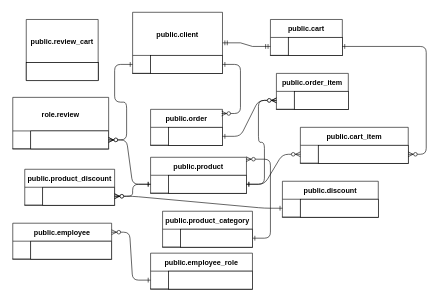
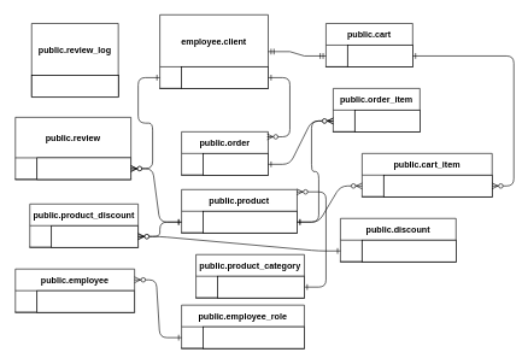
  <mxCell id="0" />
  <mxCell id="1" parent="0" />
  <mxCell id="2" value="public.cart" style="shape=table;startSize=30;container=1;collapsible=1;childLayout=tableLayout;fixedRows=1;rowLines=0;fontStyle=1;align=center;resizeLast=1;" parent="1" vertex="1"><mxGeometry x="450" y="32" width="120" height="60" as="geometry" /></mxCell>
  <mxCell id="3" value="0" style="shape=partialRectangle;collapsible=0;dropTarget=0;pointerEvents=0;fillColor=none;points=[[0,0.5],[1,0.5]];portConstraint=eastwest;top=0;left=0;right=0;bottom=1;" parent="2" vertex="1"><mxGeometry y="30" width="120" height="30" as="geometry" /></mxCell>
  <mxCell id="4" value="" style="shape=partialRectangle;overflow=hidden;connectable=0;fillColor=none;top=0;left=0;bottom=0;right=0;fontStyle=1;" parent="3" vertex="1"><mxGeometry width="30" height="30" as="geometry"><mxRectangle width="30" height="30" as="alternateBounds" /></mxGeometry></mxCell>
  <mxCell id="5" value="" style="" parent="3" vertex="1"><mxGeometry x="30" width="90" height="30" as="geometry"><mxRectangle width="90" height="30" as="alternateBounds" /></mxGeometry></mxCell>
  <mxCell id="6" value="public.cart_item" style="shape=table;startSize=30;container=1;collapsible=1;childLayout=tableLayout;fixedRows=1;rowLines=0;fontStyle=1;align=center;resizeLast=1;" parent="1" vertex="1"><mxGeometry x="499.99" y="212" width="180.01" height="60" as="geometry" /></mxCell>
  <mxCell id="7" value="0" style="shape=partialRectangle;collapsible=0;dropTarget=0;pointerEvents=0;fillColor=none;points=[[0,0.5],[1,0.5]];portConstraint=eastwest;top=0;left=0;right=0;bottom=1;" parent="6" vertex="1"><mxGeometry y="30" width="180.01" height="30" as="geometry" /></mxCell>
  <mxCell id="8" value="" style="shape=partialRectangle;overflow=hidden;connectable=0;fillColor=none;top=0;left=0;bottom=0;right=0;fontStyle=1;" parent="7" vertex="1"><mxGeometry width="30" height="30" as="geometry"><mxRectangle width="30" height="30" as="alternateBounds" /></mxGeometry></mxCell>
  <mxCell id="9" value="" style="" parent="7" vertex="1"><mxGeometry x="30" width="150.01" height="30" as="geometry"><mxRectangle width="150.01" height="30" as="alternateBounds" /></mxGeometry></mxCell>
- <mxCell id="10" value="public.client" style="shape=table;startSize=72;container=1;collapsible=1;childLayout=tableLayout;fixedRows=1;rowLines=0;fontStyle=1;align=center;resizeLast=1;" parent="1" vertex="1"><mxGeometry x="220" y="20" width="150" height="102" as="geometry" /></mxCell>
+ <mxCell id="10" value="employee.client" style="shape=table;startSize=72;container=1;collapsible=1;childLayout=tableLayout;fixedRows=1;rowLines=0;fontStyle=1;align=center;resizeLast=1;" parent="1" vertex="1"><mxGeometry x="220" y="20" width="150" height="102" as="geometry" /></mxCell>
  <mxCell id="11" value="0" style="shape=partialRectangle;collapsible=0;dropTarget=0;pointerEvents=0;fillColor=none;points=[[0,0.5],[1,0.5]];portConstraint=eastwest;top=0;left=0;right=0;bottom=1;" parent="10" vertex="1"><mxGeometry y="72" width="150" height="30" as="geometry" /></mxCell>
  <mxCell id="12" value="" style="shape=partialRectangle;overflow=hidden;connectable=0;fillColor=none;top=0;left=0;bottom=0;right=0;fontStyle=1;" parent="11" vertex="1"><mxGeometry width="30" height="30" as="geometry"><mxRectangle width="30" height="30" as="alternateBounds" /></mxGeometry></mxCell>
  <mxCell id="13" value="" style="" parent="11" vertex="1"><mxGeometry x="30" width="120" height="30" as="geometry"><mxRectangle width="120" height="30" as="alternateBounds" /></mxGeometry></mxCell>
  <mxCell id="14" value="public.discount" style="shape=table;startSize=30;container=1;collapsible=1;childLayout=tableLayout;fixedRows=1;rowLines=0;fontStyle=1;align=center;resizeLast=1;" parent="1" vertex="1"><mxGeometry x="470" y="302" width="160" height="60" as="geometry" /></mxCell>
  <mxCell id="15" value="0" style="shape=partialRectangle;collapsible=0;dropTarget=0;pointerEvents=0;fillColor=none;points=[[0,0.5],[1,0.5]];portConstraint=eastwest;top=0;left=0;right=0;bottom=1;" parent="14" vertex="1"><mxGeometry y="30" width="160" height="30" as="geometry" /></mxCell>
  <mxCell id="16" value="" style="shape=partialRectangle;overflow=hidden;connectable=0;fillColor=none;top=0;left=0;bottom=0;right=0;fontStyle=1;" parent="15" vertex="1"><mxGeometry width="30" height="30" as="geometry"><mxRectangle width="30" height="30" as="alternateBounds" /></mxGeometry></mxCell>
  <mxCell id="17" value="" style="" parent="15" vertex="1"><mxGeometry x="30" width="130" height="30" as="geometry"><mxRectangle width="130" height="30" as="alternateBounds" /></mxGeometry></mxCell>
  <mxCell id="18" value="public.employee" style="shape=table;startSize=30;container=1;collapsible=1;childLayout=tableLayout;fixedRows=1;rowLines=0;fontStyle=1;align=center;resizeLast=1;" parent="1" vertex="1"><mxGeometry x="20" y="372" width="165" height="60" as="geometry" /></mxCell>
  <mxCell id="19" value="0" style="shape=partialRectangle;collapsible=0;dropTarget=0;pointerEvents=0;fillColor=none;points=[[0,0.5],[1,0.5]];portConstraint=eastwest;top=0;left=0;right=0;bottom=1;" parent="18" vertex="1"><mxGeometry y="30" width="165" height="30" as="geometry" /></mxCell>
  <mxCell id="20" value="" style="shape=partialRectangle;overflow=hidden;connectable=0;fillColor=none;top=0;left=0;bottom=0;right=0;fontStyle=1;" parent="19" vertex="1"><mxGeometry width="30" height="30" as="geometry"><mxRectangle width="30" height="30" as="alternateBounds" /></mxGeometry></mxCell>
  <mxCell id="21" value="" style="" parent="19" vertex="1"><mxGeometry x="30" width="135" height="30" as="geometry"><mxRectangle width="135" height="30" as="alternateBounds" /></mxGeometry></mxCell>
  <mxCell id="22" value="public.employee_role" style="shape=table;startSize=30;container=1;collapsible=1;childLayout=tableLayout;fixedRows=1;rowLines=0;fontStyle=1;align=center;resizeLast=1;" parent="1" vertex="1"><mxGeometry x="250" y="422" width="170" height="60" as="geometry" /></mxCell>
  <mxCell id="23" value="0" style="shape=partialRectangle;collapsible=0;dropTarget=0;pointerEvents=0;fillColor=none;points=[[0,0.5],[1,0.5]];portConstraint=eastwest;top=0;left=0;right=0;bottom=1;" parent="22" vertex="1"><mxGeometry y="30" width="170" height="30" as="geometry" /></mxCell>
  <mxCell id="24" value="" style="shape=partialRectangle;overflow=hidden;connectable=0;fillColor=none;top=0;left=0;bottom=0;right=0;fontStyle=1;" parent="23" vertex="1"><mxGeometry width="30" height="30" as="geometry"><mxRectangle width="30" height="30" as="alternateBounds" /></mxGeometry></mxCell>
  <mxCell id="25" value="" style="" parent="23" vertex="1"><mxGeometry x="30" width="140" height="30" as="geometry"><mxRectangle width="140" height="30" as="alternateBounds" /></mxGeometry></mxCell>
  <mxCell id="26" value="public.order" style="shape=table;startSize=30;container=1;collapsible=1;childLayout=tableLayout;fixedRows=1;rowLines=0;fontStyle=1;align=center;resizeLast=1;" parent="1" vertex="1"><mxGeometry x="250" y="182" width="120" height="60" as="geometry" /></mxCell>
  <mxCell id="27" value="0" style="shape=partialRectangle;collapsible=0;dropTarget=0;pointerEvents=0;fillColor=none;points=[[0,0.5],[1,0.5]];portConstraint=eastwest;top=0;left=0;right=0;bottom=1;" parent="26" vertex="1"><mxGeometry y="30" width="120" height="30" as="geometry" /></mxCell>
  <mxCell id="28" value="" style="shape=partialRectangle;overflow=hidden;connectable=0;fillColor=none;top=0;left=0;bottom=0;right=0;fontStyle=1;" parent="27" vertex="1"><mxGeometry width="30" height="30" as="geometry"><mxRectangle width="30" height="30" as="alternateBounds" /></mxGeometry></mxCell>
  <mxCell id="29" value="" style="" parent="27" vertex="1"><mxGeometry x="30" width="90" height="30" as="geometry"><mxRectangle width="90" height="30" as="alternateBounds" /></mxGeometry></mxCell>
  <mxCell id="30" value="public.order_item" style="shape=table;startSize=30;container=1;collapsible=1;childLayout=tableLayout;fixedRows=1;rowLines=0;fontStyle=1;align=center;resizeLast=1;" parent="1" vertex="1"><mxGeometry x="460" y="122" width="120" height="60.02" as="geometry" /></mxCell>
  <mxCell id="31" value="120" style="shape=partialRectangle;collapsible=0;dropTarget=0;pointerEvents=0;fillColor=none;points=[[0,0.5],[1,0.5]];portConstraint=eastwest;top=0;left=0;right=0;bottom=1;" parent="30" vertex="1"><mxGeometry y="30" width="120" height="30" as="geometry" /></mxCell>
  <mxCell id="32" value="" style="shape=partialRectangle;overflow=hidden;connectable=0;fillColor=none;top=0;left=0;bottom=0;right=0;fontStyle=1;" parent="31" vertex="1"><mxGeometry width="30" height="30" as="geometry"><mxRectangle width="30" height="30" as="alternateBounds" /></mxGeometry></mxCell>
  <mxCell id="33" value="" style="" parent="31" vertex="1"><mxGeometry x="30" width="90" height="30" as="geometry"><mxRectangle width="90" height="30" as="alternateBounds" /></mxGeometry></mxCell>
  <mxCell id="34" value="public.product" style="shape=table;startSize=30;container=1;collapsible=1;childLayout=tableLayout;fixedRows=1;rowLines=0;fontStyle=1;align=center;resizeLast=1;" parent="1" vertex="1"><mxGeometry x="250" y="262" width="160" height="60" as="geometry" /></mxCell>
  <mxCell id="35" value="0" style="shape=partialRectangle;collapsible=0;dropTarget=0;pointerEvents=0;fillColor=none;points=[[0,0.5],[1,0.5]];portConstraint=eastwest;top=0;left=0;right=0;bottom=1;" parent="34" vertex="1"><mxGeometry y="30" width="160" height="30" as="geometry" /></mxCell>
  <mxCell id="36" value="" style="shape=partialRectangle;overflow=hidden;connectable=0;fillColor=none;top=0;left=0;bottom=0;right=0;fontStyle=1;" parent="35" vertex="1"><mxGeometry width="30" height="30" as="geometry"><mxRectangle width="30" height="30" as="alternateBounds" /></mxGeometry></mxCell>
  <mxCell id="37" value="" style="" parent="35" vertex="1"><mxGeometry x="30" width="130" height="30" as="geometry"><mxRectangle width="130" height="30" as="alternateBounds" /></mxGeometry></mxCell>
  <mxCell id="38" value="public.product_discount" style="shape=table;startSize=30;container=1;collapsible=1;childLayout=tableLayout;fixedRows=1;rowLines=0;fontStyle=1;align=center;resizeLast=1;" parent="1" vertex="1"><mxGeometry x="40" y="282" width="150" height="60" as="geometry" /></mxCell>
  <mxCell id="39" value="0" style="shape=partialRectangle;collapsible=0;dropTarget=0;pointerEvents=0;fillColor=none;points=[[0,0.5],[1,0.5]];portConstraint=eastwest;top=0;left=0;right=0;bottom=1;" parent="38" vertex="1"><mxGeometry y="30" width="150" height="30" as="geometry" /></mxCell>
  <mxCell id="40" value="" style="shape=partialRectangle;overflow=hidden;connectable=0;fillColor=none;top=0;left=0;bottom=0;right=0;fontStyle=1;" parent="39" vertex="1"><mxGeometry width="30" height="30" as="geometry"><mxRectangle width="30" height="30" as="alternateBounds" /></mxGeometry></mxCell>
  <mxCell id="41" value="" style="" parent="39" vertex="1"><mxGeometry x="30" width="120" height="30" as="geometry"><mxRectangle width="120" height="30" as="alternateBounds" /></mxGeometry></mxCell>
- <mxCell id="42" value="role.review" style="shape=table;startSize=56;container=1;collapsible=1;childLayout=tableLayout;fixedRows=1;rowLines=0;fontStyle=1;align=center;resizeLast=1;" parent="1" vertex="1"><mxGeometry x="20" y="162" width="160" height="86" as="geometry" /></mxCell>
+ <mxCell id="42" value="public.review" style="shape=table;startSize=56;container=1;collapsible=1;childLayout=tableLayout;fixedRows=1;rowLines=0;fontStyle=1;align=center;resizeLast=1;" parent="1" vertex="1"><mxGeometry x="20" y="162" width="160" height="86" as="geometry" /></mxCell>
  <mxCell id="43" value="0" style="shape=partialRectangle;collapsible=0;dropTarget=0;pointerEvents=0;fillColor=none;points=[[0,0.5],[1,0.5]];portConstraint=eastwest;top=0;left=0;right=0;bottom=1;" parent="42" vertex="1"><mxGeometry y="56" width="160" height="30" as="geometry" /></mxCell>
  <mxCell id="44" value="" style="shape=partialRectangle;overflow=hidden;connectable=0;fillColor=none;top=0;left=0;bottom=0;right=0;fontStyle=1;" parent="43" vertex="1"><mxGeometry width="30" height="30" as="geometry"><mxRectangle width="30" height="30" as="alternateBounds" /></mxGeometry></mxCell>
  <mxCell id="45" value="" style="" parent="43" vertex="1"><mxGeometry x="30" width="130" height="30" as="geometry"><mxRectangle width="130" height="30" as="alternateBounds" /></mxGeometry></mxCell>
  <mxCell id="46" value="" style="edgeStyle=entityRelationEdgeStyle;endArrow=ERzeroToMany;startArrow=ERone;endFill=1;startFill=0;" parent="1" source="3" target="9" edge="1"><mxGeometry width="100" height="100" relative="1" as="geometry"><mxPoint x="-534.2" y="203.903" as="sourcePoint" /><mxPoint x="530" y="292" as="targetPoint" /><Array as="points"><mxPoint x="640" y="132" /><mxPoint x="620" y="152" /><mxPoint x="680" y="242" /><mxPoint x="630" y="242" /><mxPoint x="640" y="232" /></Array></mxGeometry></mxCell>
  <mxCell id="47" value="" style="edgeStyle=entityRelationEdgeStyle;endArrow=ERzeroToMany;startArrow=ERone;endFill=1;startFill=0;exitX=1;exitY=0.5;exitDx=0;exitDy=0;entryX=0;entryY=0.5;entryDx=0;entryDy=0;" parent="1" source="37" target="7" edge="1"><mxGeometry width="100" height="100" relative="1" as="geometry"><mxPoint x="420.36" y="412.44" as="sourcePoint" /><mxPoint x="500" y="342" as="targetPoint" /></mxGeometry></mxCell>
  <mxCell id="48" value="" style="edgeStyle=entityRelationEdgeStyle;endArrow=ERzeroToMany;startArrow=ERone;endFill=1;startFill=0;entryX=1;entryY=0.25;entryDx=0;entryDy=0;" parent="1" source="23" target="18" edge="1"><mxGeometry width="100" height="100" relative="1" as="geometry"><mxPoint x="-84.2" y="-172.972" as="sourcePoint" /><mxPoint x="-84.2" y="130.25" as="targetPoint" /></mxGeometry></mxCell>
  <mxCell id="49" value="" style="edgeStyle=entityRelationEdgeStyle;endArrow=ERzeroToMany;startArrow=ERone;endFill=1;startFill=0;entryX=0.987;entryY=0.115;entryDx=0;entryDy=0;entryPerimeter=0;" parent="1" source="11" target="26" edge="1"><mxGeometry width="100" height="100" relative="1" as="geometry"><mxPoint x="-309.2" y="-240.612" as="sourcePoint" /><mxPoint x="-309.2" y="210.288" as="targetPoint" /></mxGeometry></mxCell>
  <mxCell id="50" value="" style="edgeStyle=entityRelationEdgeStyle;endArrow=ERzeroToMany;startArrow=ERone;endFill=1;startFill=0;entryX=0;entryY=0.5;entryDx=0;entryDy=0;" parent="1" source="27" target="31" edge="1"><mxGeometry width="100" height="100" relative="1" as="geometry"><mxPoint x="-309.2" y="185.488" as="sourcePoint" /><mxPoint x="460" y="207" as="targetPoint" /></mxGeometry></mxCell>
  <mxCell id="51" value="" style="edgeStyle=entityRelationEdgeStyle;endArrow=ERzeroToMany;startArrow=ERone;endFill=1;startFill=0;entryX=0;entryY=0.5;entryDx=0;entryDy=0;" parent="1" source="35" target="31" edge="1"><mxGeometry width="100" height="100" relative="1" as="geometry"><mxPoint x="140.8" y="129.875" as="sourcePoint" /><mxPoint x="460" y="207" as="targetPoint" /></mxGeometry></mxCell>
  <mxCell id="52" value="" style="edgeStyle=entityRelationEdgeStyle;endArrow=ERzeroToMany;startArrow=ERone;endFill=1;startFill=0;entryX=0.998;entryY=0.053;entryDx=0;entryDy=0;entryPerimeter=0;" parent="1" source="58" target="34" edge="1"><mxGeometry width="100" height="100" relative="1" as="geometry"><mxPoint x="140.8" y="-172.975" as="sourcePoint" /><mxPoint x="140.8" y="160.687" as="targetPoint" /></mxGeometry></mxCell>
  <mxCell id="53" value="" style="edgeStyle=entityRelationEdgeStyle;endArrow=ERzeroToMany;startArrow=ERone;endFill=1;startFill=0;entryX=1;entryY=0.5;entryDx=0;entryDy=0;" parent="1" source="35" target="39" edge="1"><mxGeometry width="100" height="100" relative="1" as="geometry"><mxPoint x="140.8" y="129.875" as="sourcePoint" /><mxPoint x="539.55" y="562.356" as="targetPoint" /></mxGeometry></mxCell>
  <mxCell id="54" value="" style="edgeStyle=entityRelationEdgeStyle;endArrow=ERzeroToMany;startArrow=ERone;endFill=1;startFill=0;entryX=1;entryY=0.5;entryDx=0;entryDy=0;" parent="1" source="11" target="43" edge="1"><mxGeometry width="100" height="100" relative="1" as="geometry"><mxPoint x="-309.2" y="-240.612" as="sourcePoint" /><mxPoint x="314.55" y="556.338" as="targetPoint" /></mxGeometry></mxCell>
  <mxCell id="55" value="" style="edgeStyle=entityRelationEdgeStyle;endArrow=ERzeroToMany;startArrow=ERone;endFill=1;startFill=0;entryX=1;entryY=0.5;entryDx=0;entryDy=0;" parent="1" source="35" target="43" edge="1"><mxGeometry width="100" height="100" relative="1" as="geometry"><mxPoint x="140.8" y="129.875" as="sourcePoint" /><mxPoint x="314.55" y="531.537" as="targetPoint" /></mxGeometry></mxCell>
  <mxCell id="56" value="" style="edgeStyle=entityRelationEdgeStyle;endArrow=ERzeroToMany;startArrow=ERone;endFill=1;startFill=0;entryX=1;entryY=0.5;entryDx=0;entryDy=0;" parent="1" source="15" target="41" edge="1"><mxGeometry width="100" height="100" relative="1" as="geometry"><mxPoint x="384" y="1500" as="sourcePoint" /><mxPoint x="205" y="1174" as="targetPoint" /></mxGeometry></mxCell>
  <mxCell id="57" value="public.product_category" style="shape=table;startSize=30;container=1;collapsible=1;childLayout=tableLayout;fixedRows=1;rowLines=0;fontStyle=1;align=center;resizeLast=1;" parent="1" vertex="1"><mxGeometry x="270" y="352" width="150" height="60" as="geometry" /></mxCell>
  <mxCell id="58" value="0" style="shape=partialRectangle;collapsible=0;dropTarget=0;pointerEvents=0;fillColor=none;points=[[0,0.5],[1,0.5]];portConstraint=eastwest;top=0;left=0;right=0;bottom=1;" parent="57" vertex="1"><mxGeometry y="30" width="150" height="30" as="geometry" /></mxCell>
  <mxCell id="59" value="" style="shape=partialRectangle;overflow=hidden;connectable=0;fillColor=none;top=0;left=0;bottom=0;right=0;fontStyle=1;" parent="58" vertex="1"><mxGeometry width="30" height="30" as="geometry"><mxRectangle width="30" height="30" as="alternateBounds" /></mxGeometry></mxCell>
  <mxCell id="60" value="" style="" parent="58" vertex="1"><mxGeometry x="30" width="120" height="30" as="geometry"><mxRectangle width="120" height="30" as="alternateBounds" /></mxGeometry></mxCell>
- <mxCell id="61" value="public.review_cart" style="shape=table;startSize=72;container=1;collapsible=1;childLayout=tableLayout;fixedRows=1;rowLines=0;fontStyle=1;align=center;resizeLast=1;" parent="1" vertex="1"><mxGeometry x="42.5" y="32" width="120" height="102" as="geometry"><mxRectangle x="425" y="220" width="130" height="30" as="alternateBounds" /></mxGeometry></mxCell>
+ <mxCell id="61" value="public.review_log" style="shape=table;startSize=72;container=1;collapsible=1;childLayout=tableLayout;fixedRows=1;rowLines=0;fontStyle=1;align=center;resizeLast=1;" parent="1" vertex="1"><mxGeometry x="42.5" y="32" width="120" height="102" as="geometry"><mxRectangle x="425" y="220" width="130" height="30" as="alternateBounds" /></mxGeometry></mxCell>
  <mxCell id="62" value="150" style="" parent="61" vertex="1"><mxGeometry y="72" width="120" height="30" as="geometry" /></mxCell>
  <mxCell id="63" value="" style="" parent="62" vertex="1"><mxGeometry width="120" height="30" as="geometry"><mxRectangle width="120" height="30" as="alternateBounds" /></mxGeometry></mxCell>
  <mxCell id="64" value="" style="edgeStyle=entityRelationEdgeStyle;fontSize=12;html=1;endArrow=ERmandOne;startArrow=ERmandOne;rounded=0;entryX=0;entryY=0.5;entryDx=0;entryDy=0;exitX=1;exitY=0.5;exitDx=0;exitDy=0;" edge="1" parent="1" source="10" target="3"><mxGeometry width="100" height="100" relative="1" as="geometry"><mxPoint x="410" y="322" as="sourcePoint" /><mxPoint x="510" y="222" as="targetPoint" /></mxGeometry></mxCell>
